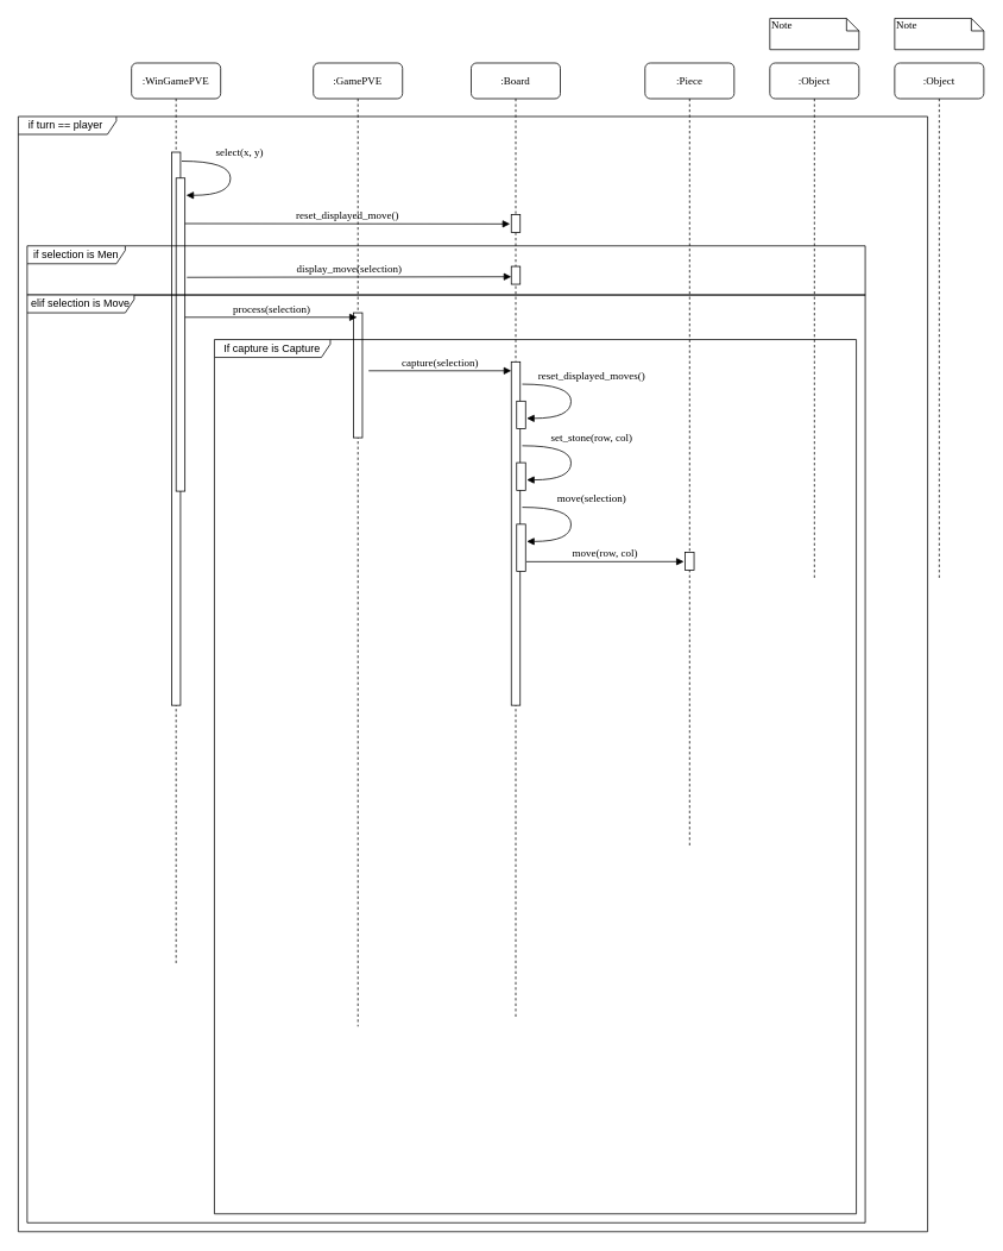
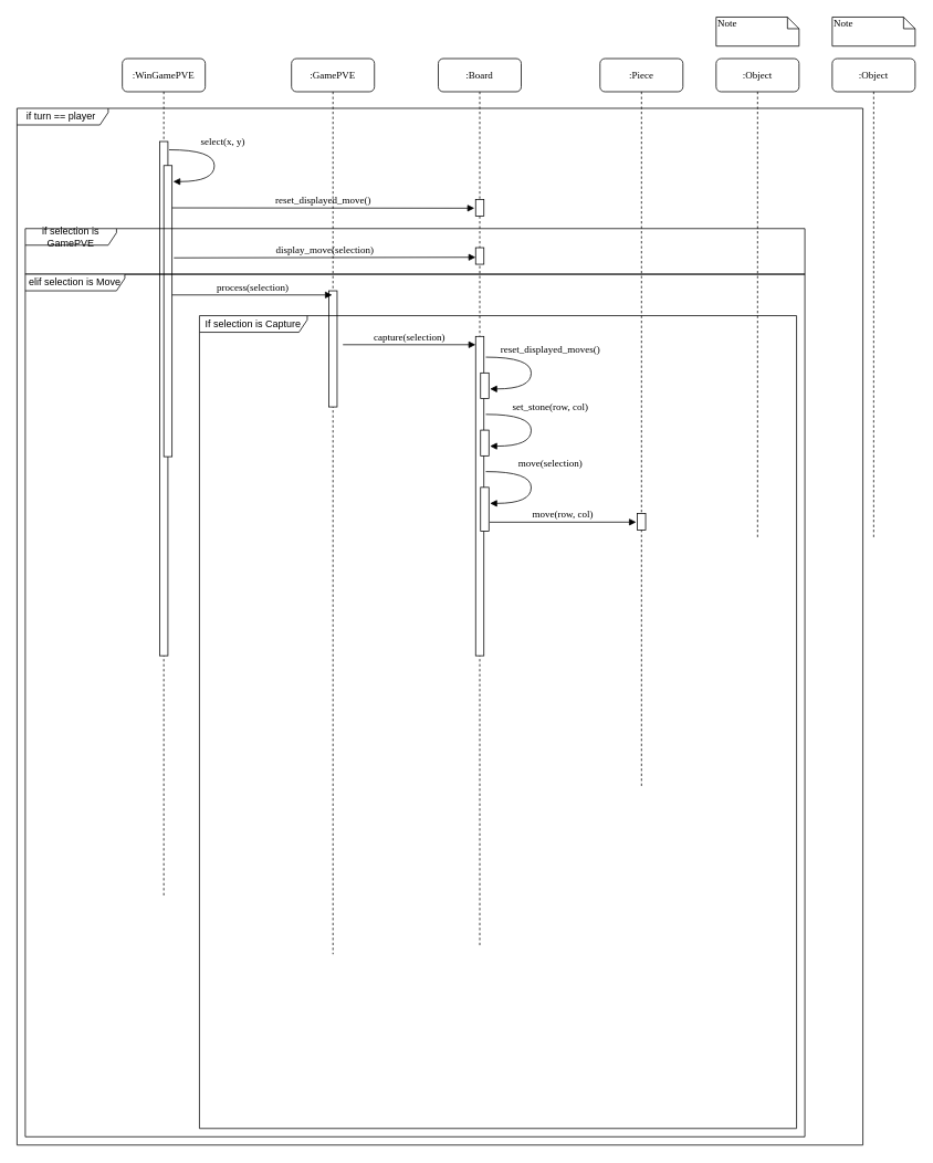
  <mxCell id="0" />
  <mxCell id="1" parent="0" />
  <mxCell id="2" value=":GamePVE" style="shape=umlLifeline;perimeter=lifelinePerimeter;whiteSpace=wrap;html=1;container=1;collapsible=0;recursiveResize=0;outlineConnect=0;rounded=1;shadow=0;comic=0;labelBackgroundColor=none;strokeWidth=1;fontFamily=Verdana;fontSize=12;align=center;" parent="1" vertex="1"><mxGeometry x="351" y="70" width="100" height="1080" as="geometry" /></mxCell>
  <mxCell id="3" value="" style="html=1;points=[];perimeter=orthogonalPerimeter;rounded=0;shadow=0;comic=0;labelBackgroundColor=none;strokeWidth=1;fontFamily=Verdana;fontSize=12;align=center;" vertex="1" parent="2"><mxGeometry x="45" y="280" width="10" height="140" as="geometry" /></mxCell>
  <mxCell id="4" value=":Board" style="shape=umlLifeline;perimeter=lifelinePerimeter;whiteSpace=wrap;html=1;container=1;collapsible=0;recursiveResize=0;outlineConnect=0;rounded=1;shadow=0;comic=0;labelBackgroundColor=none;strokeWidth=1;fontFamily=Verdana;fontSize=12;align=center;" parent="1" vertex="1"><mxGeometry x="528" y="70" width="100" height="1070" as="geometry" /></mxCell>
  <mxCell id="5" value="" style="html=1;points=[];perimeter=orthogonalPerimeter;rounded=0;shadow=0;comic=0;labelBackgroundColor=none;strokeWidth=1;fontFamily=Verdana;fontSize=12;align=center;" parent="4" vertex="1"><mxGeometry x="45" y="170" width="10" height="20" as="geometry" /></mxCell>
  <mxCell id="6" value=":Piece" style="shape=umlLifeline;perimeter=lifelinePerimeter;whiteSpace=wrap;html=1;container=1;collapsible=0;recursiveResize=0;outlineConnect=0;rounded=1;shadow=0;comic=0;labelBackgroundColor=none;strokeWidth=1;fontFamily=Verdana;fontSize=12;align=center;" parent="1" vertex="1"><mxGeometry x="723" y="70" width="100" height="880" as="geometry" /></mxCell>
  <mxCell id="7" value=":Object" style="shape=umlLifeline;perimeter=lifelinePerimeter;whiteSpace=wrap;html=1;container=1;collapsible=0;recursiveResize=0;outlineConnect=0;rounded=1;shadow=0;comic=0;labelBackgroundColor=none;strokeWidth=1;fontFamily=Verdana;fontSize=12;align=center;" parent="1" vertex="1"><mxGeometry x="863" y="70" width="100" height="580" as="geometry" /></mxCell>
  <mxCell id="8" value=":Object" style="shape=umlLifeline;perimeter=lifelinePerimeter;whiteSpace=wrap;html=1;container=1;collapsible=0;recursiveResize=0;outlineConnect=0;rounded=1;shadow=0;comic=0;labelBackgroundColor=none;strokeWidth=1;fontFamily=Verdana;fontSize=12;align=center;" parent="1" vertex="1"><mxGeometry x="1003" y="70" width="100" height="580" as="geometry" /></mxCell>
  <mxCell id="9" value=":WinGamePVE" style="shape=umlLifeline;perimeter=lifelinePerimeter;whiteSpace=wrap;html=1;container=1;collapsible=0;recursiveResize=0;outlineConnect=0;rounded=1;shadow=0;comic=0;labelBackgroundColor=none;strokeWidth=1;fontFamily=Verdana;fontSize=12;align=center;" parent="1" vertex="1"><mxGeometry x="147" y="70" width="100" height="1010" as="geometry" /></mxCell>
  <mxCell id="10" value="" style="html=1;points=[];perimeter=orthogonalPerimeter;rounded=0;shadow=0;comic=0;labelBackgroundColor=none;strokeWidth=1;fontFamily=Verdana;fontSize=12;align=center;" parent="9" vertex="1"><mxGeometry x="45" y="100" width="10" height="620" as="geometry" /></mxCell>
  <mxCell id="11" value="Note" style="shape=note;whiteSpace=wrap;html=1;size=14;verticalAlign=top;align=left;spacingTop=-6;rounded=0;shadow=0;comic=0;labelBackgroundColor=none;strokeWidth=1;fontFamily=Verdana;fontSize=12" parent="1" vertex="1"><mxGeometry x="863" y="20" width="100" height="35" as="geometry" /></mxCell>
  <mxCell id="12" value="Note" style="shape=note;whiteSpace=wrap;html=1;size=14;verticalAlign=top;align=left;spacingTop=-6;rounded=0;shadow=0;comic=0;labelBackgroundColor=none;strokeWidth=1;fontFamily=Verdana;fontSize=12" parent="1" vertex="1"><mxGeometry x="1003" y="20" width="100" height="35" as="geometry" /></mxCell>
  <mxCell id="13" value="if turn == player&amp;nbsp;" style="shape=umlFrame;whiteSpace=wrap;html=1;pointerEvents=0;width=110;height=20;" vertex="1" parent="1"><mxGeometry x="20" y="130" width="1020" height="1250" as="geometry" /></mxCell>
  <mxCell id="14" value="" style="html=1;points=[];perimeter=orthogonalPerimeter;rounded=0;shadow=0;comic=0;labelBackgroundColor=none;strokeWidth=1;fontFamily=Verdana;fontSize=12;align=center;" vertex="1" parent="1"><mxGeometry x="197" y="199" width="10" height="351" as="geometry" /></mxCell>
  <mxCell id="15" value="select(x, y)" style="html=1;verticalAlign=bottom;endArrow=block;labelBackgroundColor=none;fontFamily=Verdana;fontSize=12;elbow=vertical;edgeStyle=orthogonalEdgeStyle;curved=1;entryX=1;entryY=0.286;entryPerimeter=0;exitX=1.038;exitY=0.345;exitPerimeter=0;" edge="1" parent="1"><mxGeometry x="-0.234" y="10" relative="1" as="geometry"><mxPoint x="203.333" y="180" as="sourcePoint" /><mxPoint x="208.333" y="218.333" as="targetPoint" /><Array as="points"><mxPoint x="258" y="180" /><mxPoint x="258" y="218" /></Array><mxPoint as="offset" /></mxGeometry></mxCell>
  <mxCell id="16" value="reset_displayed_move()" style="html=1;verticalAlign=bottom;endArrow=block;labelBackgroundColor=none;fontFamily=Verdana;fontSize=12;elbow=vertical;entryX=-0.14;entryY=0.52;entryDx=0;entryDy=0;entryPerimeter=0;" edge="1" parent="1" target="5"><mxGeometry relative="1" as="geometry"><mxPoint x="207" y="250" as="sourcePoint" /><mxPoint x="550" y="251" as="targetPoint" /></mxGeometry></mxCell>
- <mxCell id="17" value="if selection is Men" style="shape=umlFrame;whiteSpace=wrap;html=1;pointerEvents=0;width=110;height=20;" vertex="1" parent="1"><mxGeometry x="30" y="275" width="940" height="55" as="geometry" /></mxCell>
+ <mxCell id="17" value="if selection is GamePVE" style="shape=umlFrame;whiteSpace=wrap;html=1;pointerEvents=0;width=110;height=20;" vertex="1" parent="1"><mxGeometry x="30" y="275" width="940" height="55" as="geometry" /></mxCell>
  <mxCell id="18" value="elif selection is Move" style="shape=umlFrame;whiteSpace=wrap;html=1;pointerEvents=0;width=120;height=20;" vertex="1" parent="1"><mxGeometry x="30" y="330" width="940" height="1040" as="geometry" /></mxCell>
  <mxCell id="19" value="display_move(selection)" style="html=1;verticalAlign=bottom;endArrow=block;labelBackgroundColor=none;fontFamily=Verdana;fontSize=12;elbow=vertical;entryX=0;entryY=0.58;entryDx=0;entryDy=0;entryPerimeter=0;exitX=1.22;exitY=0.317;exitDx=0;exitDy=0;exitPerimeter=0;" edge="1" parent="1" source="14" target="22"><mxGeometry relative="1" as="geometry"><mxPoint x="207" y="316" as="sourcePoint" /><mxPoint x="372" y="316" as="targetPoint" /></mxGeometry></mxCell>
  <mxCell id="20" value="process(selection)" style="html=1;verticalAlign=bottom;endArrow=block;labelBackgroundColor=none;fontFamily=Verdana;fontSize=12;elbow=vertical;" edge="1" parent="1"><mxGeometry relative="1" as="geometry"><mxPoint x="207" y="355" as="sourcePoint" /><mxPoint x="400" y="355" as="targetPoint" /></mxGeometry></mxCell>
- <mxCell id="21" value="If capture is Capture" style="shape=umlFrame;whiteSpace=wrap;html=1;pointerEvents=0;width=130;height=20;" vertex="1" parent="1"><mxGeometry x="240" y="380" width="720" height="980" as="geometry" /></mxCell>
+ <mxCell id="21" value="If selection is Capture" style="shape=umlFrame;whiteSpace=wrap;html=1;pointerEvents=0;width=130;height=20;" vertex="1" parent="1"><mxGeometry x="240" y="380" width="720" height="980" as="geometry" /></mxCell>
  <mxCell id="22" value="" style="html=1;points=[];perimeter=orthogonalPerimeter;rounded=0;shadow=0;comic=0;labelBackgroundColor=none;strokeWidth=1;fontFamily=Verdana;fontSize=12;align=center;" vertex="1" parent="1"><mxGeometry x="573" y="298" width="10" height="20" as="geometry" /></mxCell>
  <mxCell id="23" value="" style="html=1;points=[];perimeter=orthogonalPerimeter;rounded=0;shadow=0;comic=0;labelBackgroundColor=none;strokeWidth=1;fontFamily=Verdana;fontSize=12;align=center;" vertex="1" parent="1"><mxGeometry x="573" y="405" width="10" height="385" as="geometry" /></mxCell>
  <mxCell id="24" value="capture(selection)" style="html=1;verticalAlign=bottom;endArrow=block;labelBackgroundColor=none;fontFamily=Verdana;fontSize=12;elbow=vertical;" edge="1" parent="1"><mxGeometry relative="1" as="geometry"><mxPoint x="413" y="415" as="sourcePoint" /><mxPoint x="573" y="415" as="targetPoint" /></mxGeometry></mxCell>
  <mxCell id="25" value="" style="html=1;points=[];perimeter=orthogonalPerimeter;rounded=0;shadow=0;comic=0;labelBackgroundColor=none;strokeWidth=1;fontFamily=Verdana;fontSize=12;align=center;" vertex="1" parent="1"><mxGeometry x="579" y="449" width="10" height="31" as="geometry" /></mxCell>
  <mxCell id="26" value="reset_displayed_moves()" style="html=1;verticalAlign=bottom;endArrow=block;labelBackgroundColor=none;fontFamily=Verdana;fontSize=12;elbow=vertical;edgeStyle=orthogonalEdgeStyle;curved=1;entryX=1;entryY=0.286;entryPerimeter=0;exitX=1.038;exitY=0.345;exitPerimeter=0;" edge="1" parent="1"><mxGeometry x="-0.234" y="23" relative="1" as="geometry"><mxPoint x="585.333" y="430" as="sourcePoint" /><mxPoint x="590.333" y="468.333" as="targetPoint" /><Array as="points"><mxPoint x="640" y="430" /><mxPoint x="640" y="468" /></Array><mxPoint as="offset" /></mxGeometry></mxCell>
  <mxCell id="27" value="" style="html=1;points=[];perimeter=orthogonalPerimeter;rounded=0;shadow=0;comic=0;labelBackgroundColor=none;strokeWidth=1;fontFamily=Verdana;fontSize=12;align=center;" vertex="1" parent="1"><mxGeometry x="579" y="518" width="10" height="31" as="geometry" /></mxCell>
  <mxCell id="28" value="set_stone(row, col)" style="html=1;verticalAlign=bottom;endArrow=block;labelBackgroundColor=none;fontFamily=Verdana;fontSize=12;elbow=vertical;edgeStyle=orthogonalEdgeStyle;curved=1;entryX=1;entryY=0.286;entryPerimeter=0;exitX=1.038;exitY=0.345;exitPerimeter=0;" edge="1" parent="1"><mxGeometry x="-0.234" y="23" relative="1" as="geometry"><mxPoint x="585.333" y="499" as="sourcePoint" /><mxPoint x="590.333" y="537.333" as="targetPoint" /><Array as="points"><mxPoint x="640" y="499" /><mxPoint x="640" y="537" /></Array><mxPoint as="offset" /></mxGeometry></mxCell>
  <mxCell id="29" value="" style="html=1;points=[];perimeter=orthogonalPerimeter;rounded=0;shadow=0;comic=0;labelBackgroundColor=none;strokeWidth=1;fontFamily=Verdana;fontSize=12;align=center;" vertex="1" parent="1"><mxGeometry x="579" y="587" width="10" height="53" as="geometry" /></mxCell>
  <mxCell id="30" value="move(selection)" style="html=1;verticalAlign=bottom;endArrow=block;labelBackgroundColor=none;fontFamily=Verdana;fontSize=12;elbow=vertical;edgeStyle=orthogonalEdgeStyle;curved=1;entryX=1;entryY=0.286;entryPerimeter=0;exitX=1.038;exitY=0.345;exitPerimeter=0;" edge="1" parent="1"><mxGeometry x="-0.234" y="23" relative="1" as="geometry"><mxPoint x="585.333" y="568" as="sourcePoint" /><mxPoint x="590.333" y="606.333" as="targetPoint" /><Array as="points"><mxPoint x="640" y="568" /><mxPoint x="640" y="606" /></Array><mxPoint as="offset" /></mxGeometry></mxCell>
  <mxCell id="31" value="" style="html=1;points=[];perimeter=orthogonalPerimeter;rounded=0;shadow=0;comic=0;labelBackgroundColor=none;strokeWidth=1;fontFamily=Verdana;fontSize=12;align=center;" vertex="1" parent="1"><mxGeometry x="768" y="618.5" width="10" height="20" as="geometry" /></mxCell>
  <mxCell id="32" value="move(row, col)" style="html=1;verticalAlign=bottom;endArrow=block;labelBackgroundColor=none;fontFamily=Verdana;fontSize=12;elbow=vertical;entryX=-0.14;entryY=0.52;entryDx=0;entryDy=0;entryPerimeter=0;" edge="1" parent="1" target="31"><mxGeometry relative="1" as="geometry"><mxPoint x="590" y="629" as="sourcePoint" /><mxPoint x="745" y="629.5" as="targetPoint" /></mxGeometry></mxCell>
